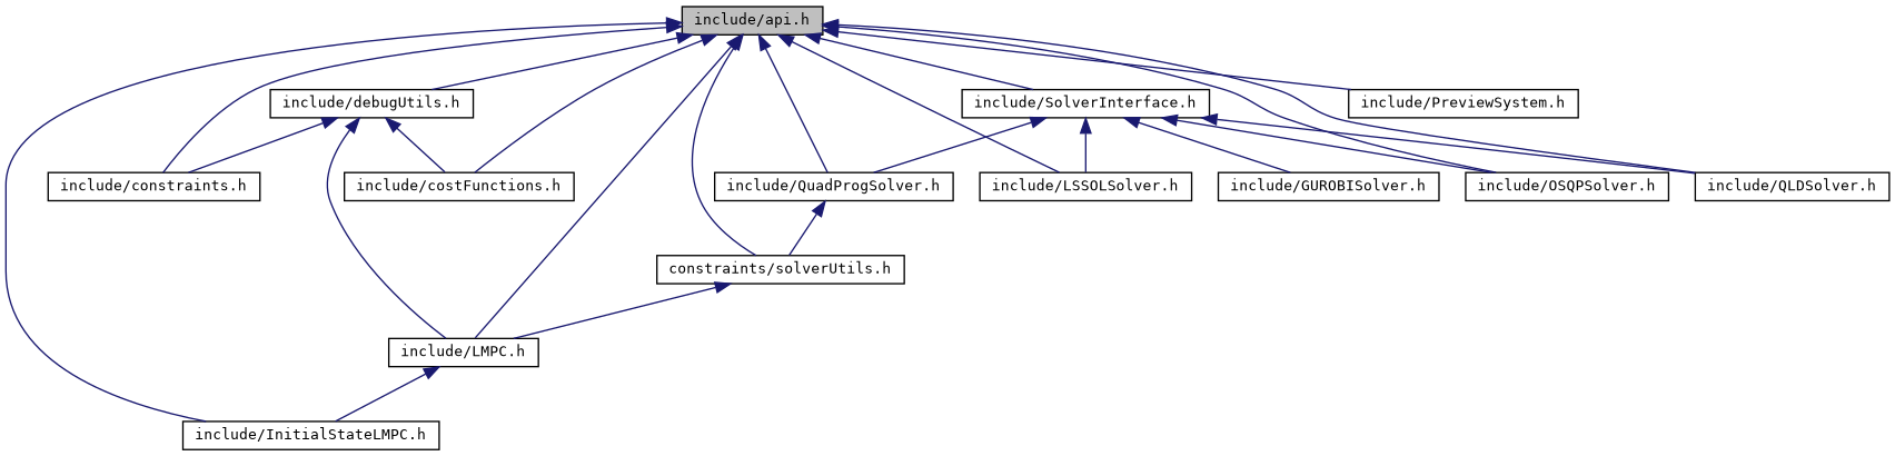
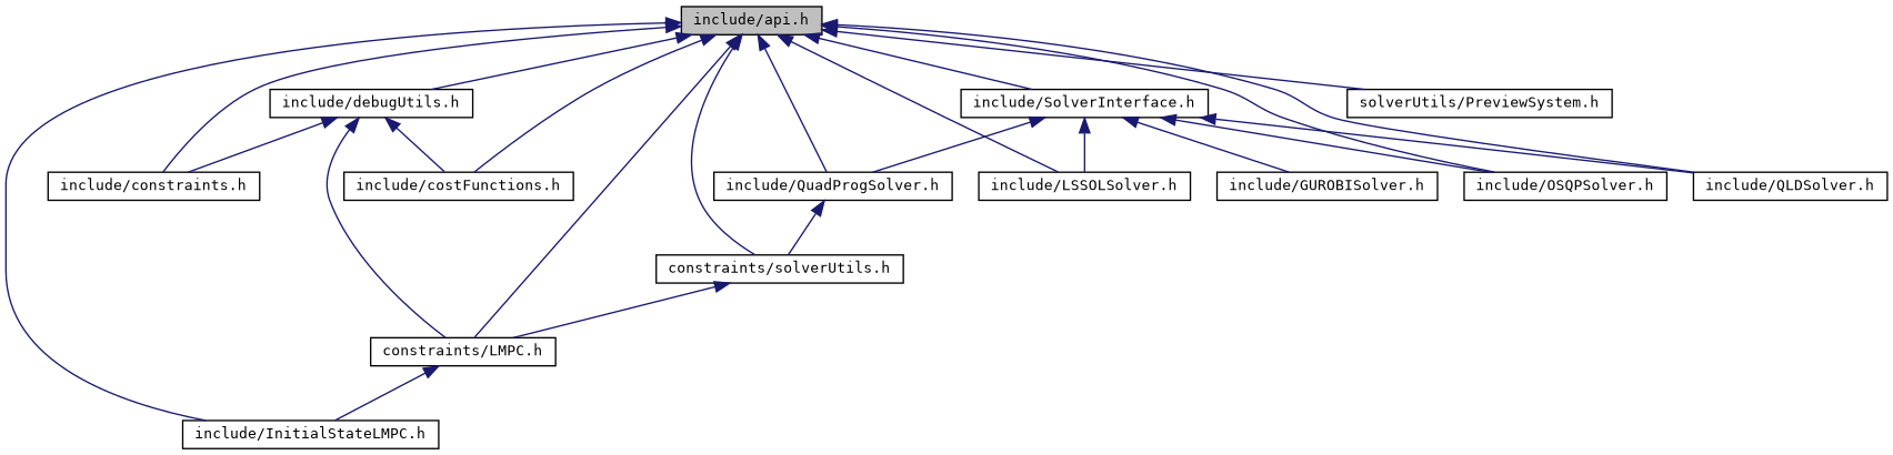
  digraph {
    fontname="DejaVu Sans Mono"
    node [color=black fillcolor=white fontname="DejaVu Sans Mono" fontsize=10 shape=record style=filled]
    edge [color=midnightblue dir=back fontname="DejaVu Sans Mono" fontsize=10 labelfontname=Helvetica labelfontsize=10 style=solid]
    n1 [fillcolor=grey75 fontcolor=black height=0.2 label="include/api.h" width=0.4]
    n2 [height=0.2 label="include/constraints.h" width=0.4]
    n3 [height=0.2 label="include/debugUtils.h" width=0.4]
    n4 [height=0.2 label="include/costFunctions.h" width=0.4]
-   n5 [height=0.2 label="include/LMPC.h" width=0.4]
+   n5 [height=0.2 label="constraints/LMPC.h" width=0.4]
    n6 [height=0.2 label="include/InitialStateLMPC.h" width=0.4]
-   n7 [height=0.2 label="include/PreviewSystem.h" width=0.4]
+   n7 [height=0.2 label="solverUtils/PreviewSystem.h" width=0.4]
    n8 [height=0.2 label="include/SolverInterface.h" width=0.4]
    n9 [height=0.2 label="include/QuadProgSolver.h" width=0.4]
    n10 [height=0.2 label="constraints/solverUtils.h" width=0.4]
    n11 [height=0.2 label="include/LSSOLSolver.h" width=0.4]
    n12 [height=0.2 label="include/OSQPSolver.h" width=0.4]
    n13 [height=0.2 label="include/QLDSolver.h" width=0.4]
    n14 [height=0.2 label="include/GUROBISolver.h" width=0.4]
    n1 -> n2
    n1 -> n3
    n1 -> n4
    n1 -> n5
    n1 -> n6
    n1 -> n7
    n1 -> n8
    n1 -> n9
    n1 -> n10
    n1 -> n11
    n1 -> n12
    n1 -> n13
    n3 -> n2
    n3 -> n4
    n3 -> n5
    n5 -> n6
    n8 -> n9
    n8 -> n11
    n8 -> n12
    n8 -> n13
    n8 -> n14
    n9 -> n10
    n10 -> n5
  }
